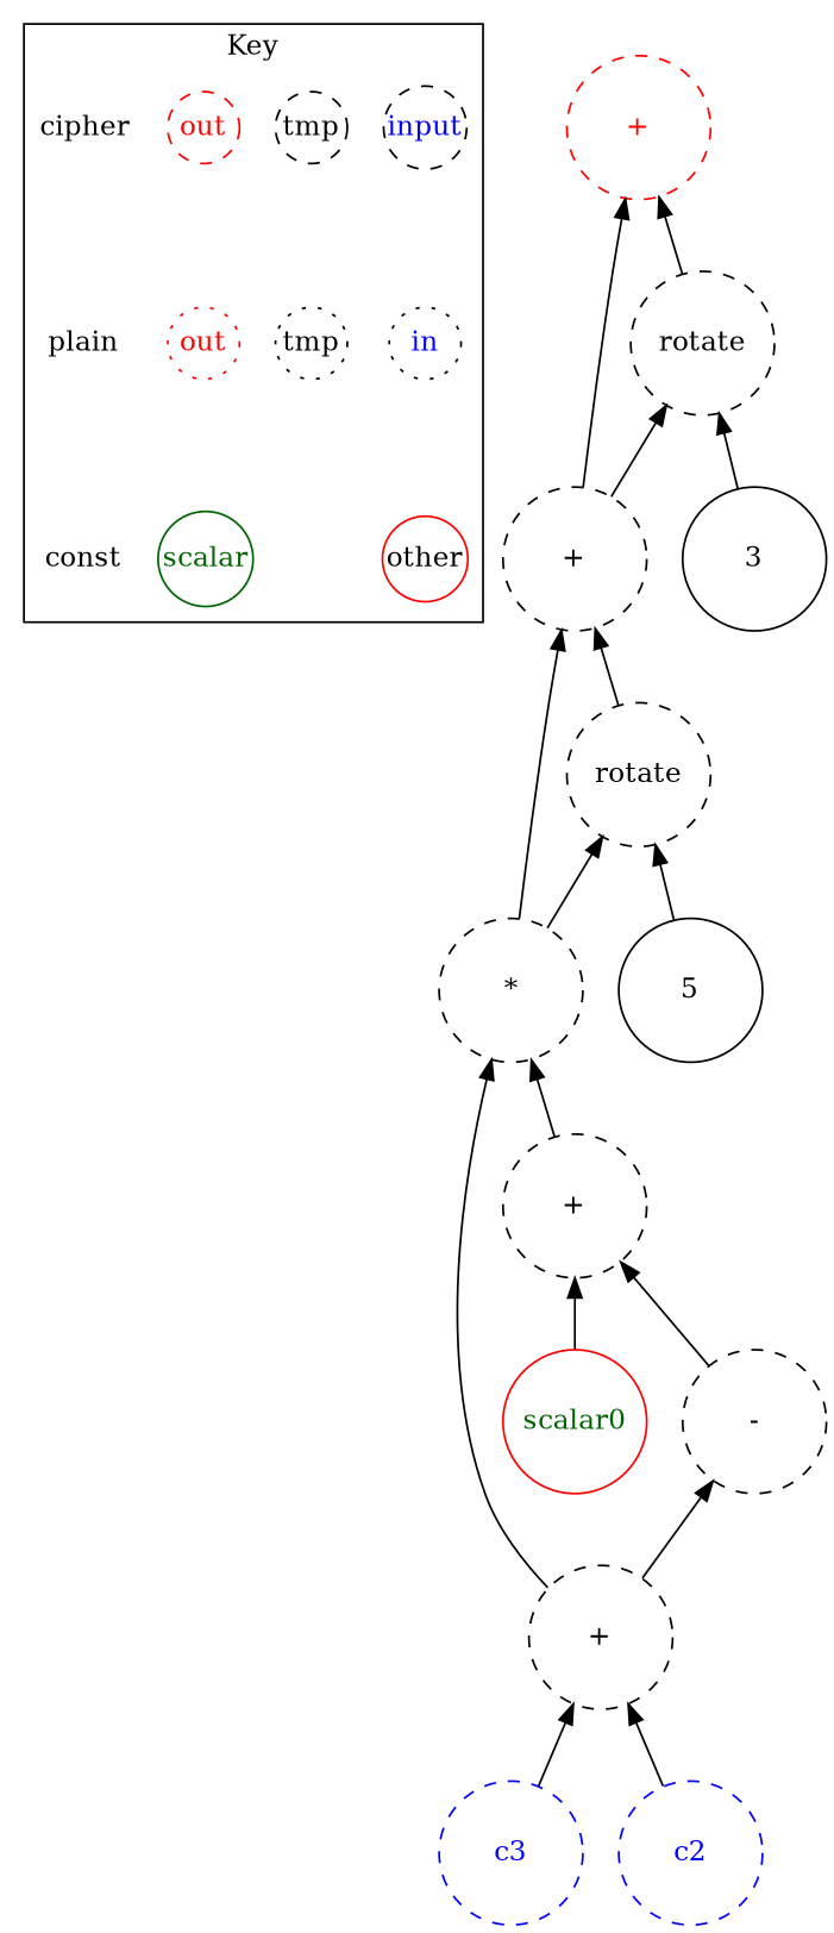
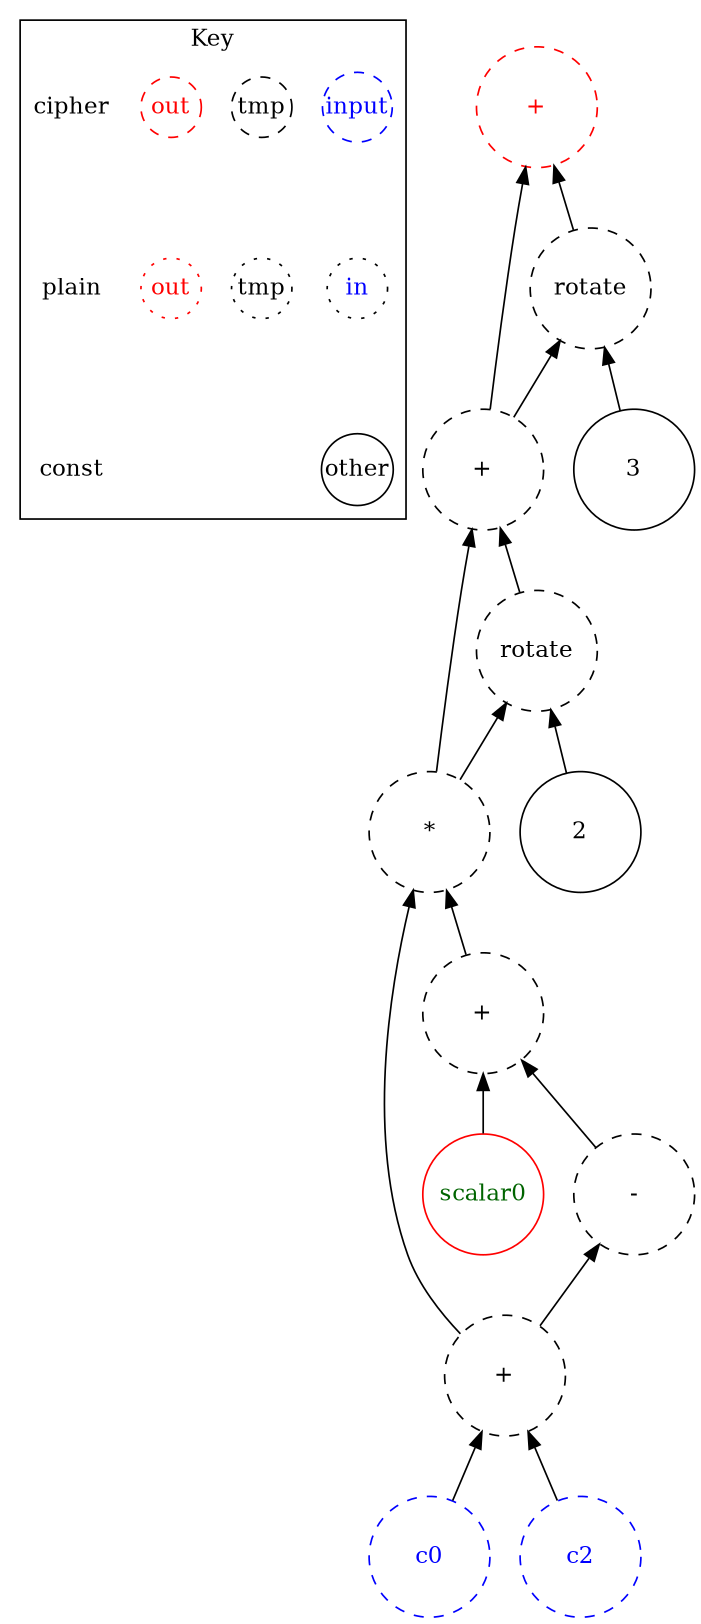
  digraph {
    node [margin=0 shape=circle style=dashed]
    edge [dir=back]
-   n1 [color=black fontcolor=blue label=input width=0.5]
+   n1 [color=blue fontcolor=blue label=input width=0.5]
    n2 [fontcolor=blue icolor=blue label=in style=dotted width=0.5]
    n3 [color=black fontcolor=black label=tmp width=0.5]
    n4 [color=black fontcolor=black label=tmp style=dotted width=0.5]
    n5 [color=red fontcolor=red label=out width=0.5]
    n6 [color=red fontcolor=red label=out style=dotted width=0.5]
    cipher [shape=plain width=0.5 style=""]
    plain [shape=plain width=0.5 style=""]
-   other [color=red fontcolor=black style=solid width=0.5]
-   scalar [color=darkgreen fontcolor=darkgreen style=solid width=0.5]
+   other [color=black fontcolor=black style=solid width=0.5]
    const [shape=plain width=0.5 style=""]
-   n12 [color=blue fontcolor=blue label=c3 width=1]
+   n12 [color=blue fontcolor=blue label=c0 width=1]
    n13 [color=blue fontcolor=blue label=c2 width=1]
    n14 [label="+" width=1]
    n15 [color=red fontcolor=darkgreen label=scalar0 style=solid width=1]
    n16 [label="-" width=1]
    n17 [label="+" width=1]
    n18 [label="*" width=1]
-   n19 [label=5 style=solid width=1]
+   n19 [label=2 style=solid width=1]
    n20 [label=rotate width=1]
    n21 [label="+" width=1]
    n22 [label=3 style=solid width=1]
    n23 [label=rotate width=1]
    n24 [color=red fontcolor=red label="+" width=1]
    subgraph cluster_1 {
      label=Key
      n1
      n2
      n3
      n4
      n5
      n6
      cipher
      plain
      other
-     scalar
      const
    }
    n1 -> n2 [dir=forward style=invis]
    n2 -> other [dir=forward style=invis]
    n3 -> n4 [dir=forward style=invis]
    n5 -> n6 [dir=forward style=invis]
-   n6 -> scalar [dir=forward style=invis]
    cipher -> plain [dir=forward style=invis]
    plain -> const [dir=forward style=invis]
    n14 -> n12
    n14 -> n13
    n16 -> n14
    n17 -> n15
    n17 -> n16
    n18 -> n14
    n18 -> n17
    n20 -> n18
    n20 -> n19
    n21 -> n18
    n21 -> n20
    n23 -> n21
    n23 -> n22
    n24 -> n21
    n24 -> n23
  }
